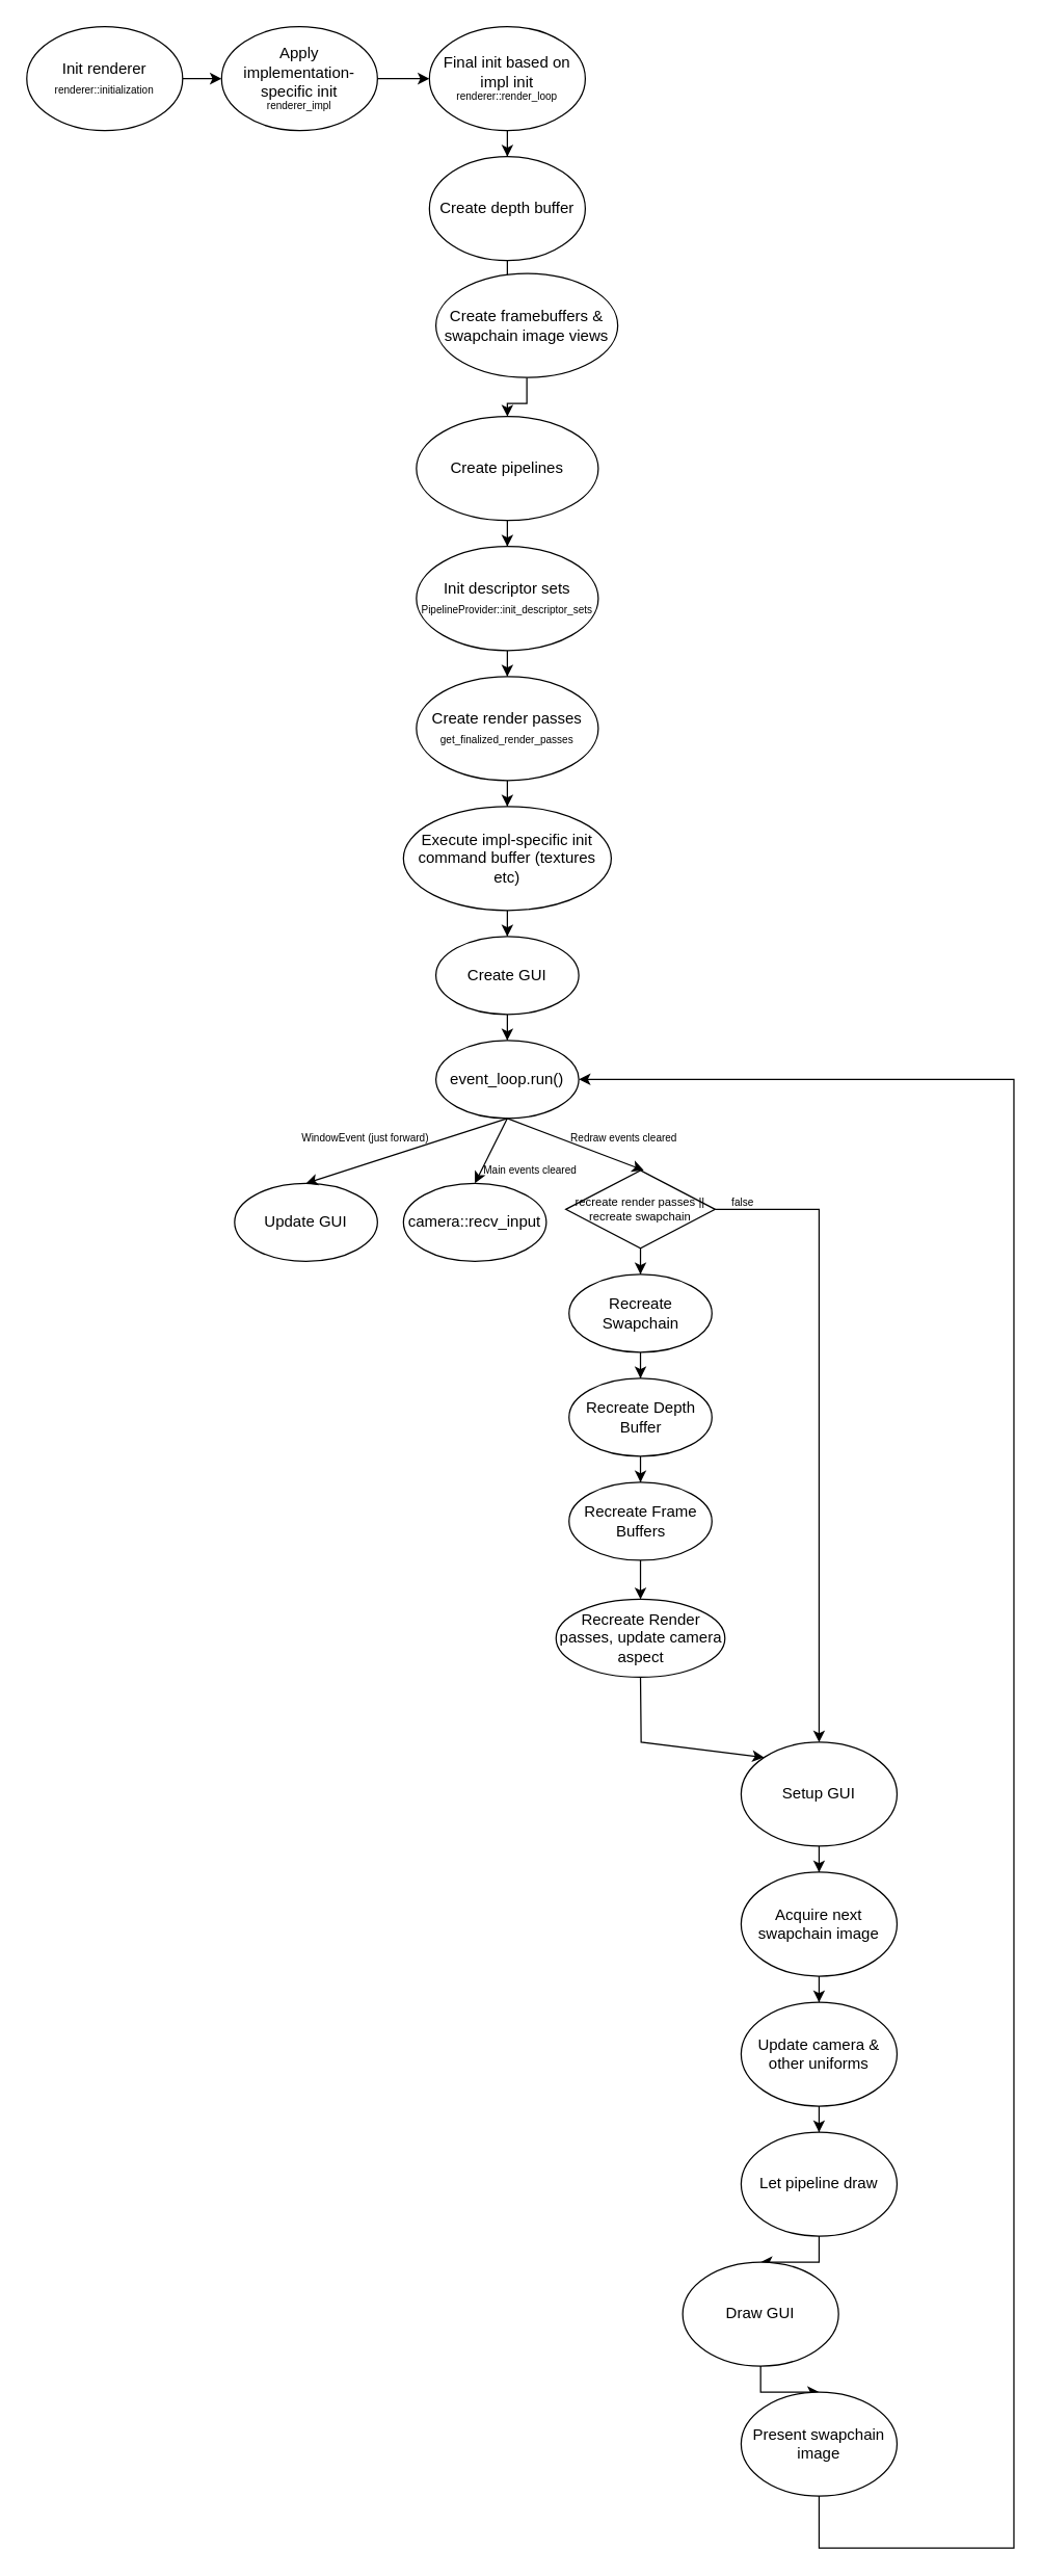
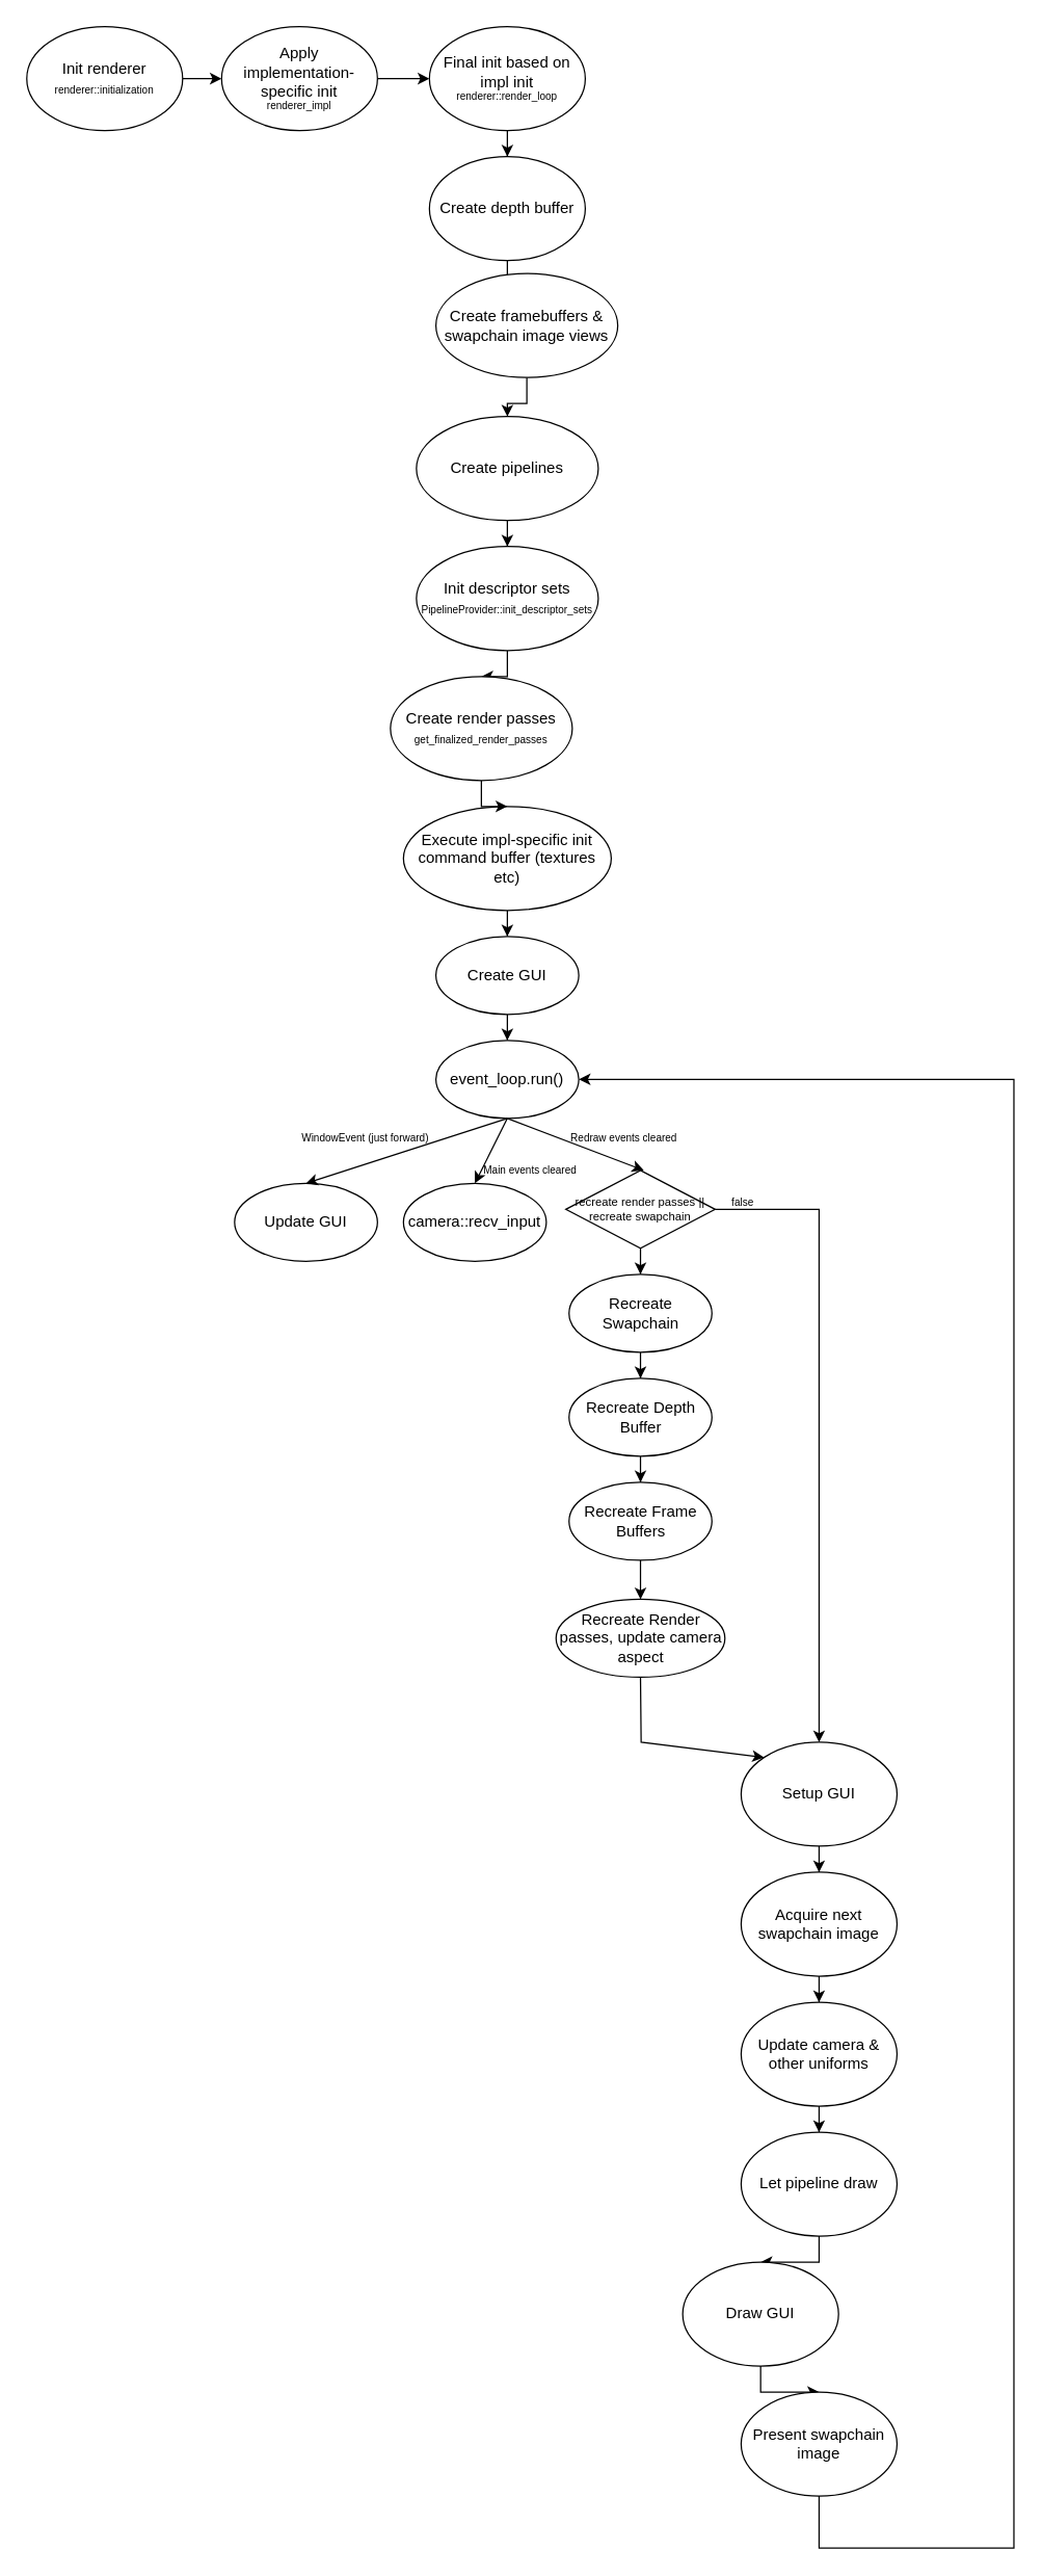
  <mxCell id="0" />
  <mxCell id="1" parent="0" />
  <mxCell id="2" value="" style="edgeStyle=orthogonalEdgeStyle;rounded=0;orthogonalLoop=1;jettySize=auto;html=1;" edge="1" parent="1" source="3" target="5"><mxGeometry relative="1" as="geometry" /></mxCell>
  <mxCell id="3" value="&lt;div&gt;Init renderer&lt;/div&gt;&lt;font style=&quot;font-size: 8px;&quot;&gt;renderer::initialization&lt;/font&gt;" style="ellipse;whiteSpace=wrap;html=1;" vertex="1" parent="1"><mxGeometry x="20" y="20" width="120" height="80" as="geometry" /></mxCell>
  <mxCell id="4" value="" style="edgeStyle=orthogonalEdgeStyle;rounded=0;orthogonalLoop=1;jettySize=auto;html=1;" edge="1" parent="1" source="5" target="7"><mxGeometry relative="1" as="geometry" /></mxCell>
  <mxCell id="5" value="&lt;div&gt;Apply implementation-specific init&lt;/div&gt;&lt;div style=&quot;font-size: 8px;&quot;&gt;renderer_impl&lt;br&gt;&lt;/div&gt;" style="ellipse;whiteSpace=wrap;html=1;" vertex="1" parent="1"><mxGeometry x="170" y="20" width="120" height="80" as="geometry" /></mxCell>
  <mxCell id="6" value="" style="edgeStyle=orthogonalEdgeStyle;rounded=0;orthogonalLoop=1;jettySize=auto;html=1;" edge="1" parent="1" source="7" target="9"><mxGeometry relative="1" as="geometry" /></mxCell>
  <mxCell id="7" value="&lt;div&gt;Final init based on impl init&lt;/div&gt;&lt;div style=&quot;font-size: 8px;&quot;&gt;renderer::render_loop&lt;br&gt;&lt;/div&gt;" style="ellipse;whiteSpace=wrap;html=1;" vertex="1" parent="1"><mxGeometry x="330" y="20" width="120" height="80" as="geometry" /></mxCell>
  <mxCell id="8" value="" style="edgeStyle=orthogonalEdgeStyle;rounded=0;orthogonalLoop=1;jettySize=auto;html=1;" edge="1" parent="1" source="9" target="11"><mxGeometry relative="1" as="geometry" /></mxCell>
  <mxCell id="9" value="Create depth buffer" style="ellipse;whiteSpace=wrap;html=1;" vertex="1" parent="1"><mxGeometry x="330" y="120" width="120" height="80" as="geometry" /></mxCell>
  <mxCell id="10" value="" style="edgeStyle=orthogonalEdgeStyle;rounded=0;orthogonalLoop=1;jettySize=auto;html=1;" edge="1" parent="1" source="11" target="13"><mxGeometry relative="1" as="geometry" /></mxCell>
  <mxCell id="11" value="Create framebuffers &amp;amp; swapchain image views" style="ellipse;whiteSpace=wrap;html=1;" vertex="1" parent="1"><mxGeometry x="335" y="210" width="140" height="80" as="geometry" /></mxCell>
  <mxCell id="12" value="" style="edgeStyle=orthogonalEdgeStyle;rounded=0;orthogonalLoop=1;jettySize=auto;html=1;" edge="1" parent="1" source="13" target="15"><mxGeometry relative="1" as="geometry" /></mxCell>
  <mxCell id="13" value="Create pipelines" style="ellipse;whiteSpace=wrap;html=1;" vertex="1" parent="1"><mxGeometry x="320" y="320" width="140" height="80" as="geometry" /></mxCell>
  <mxCell id="14" value="" style="edgeStyle=orthogonalEdgeStyle;rounded=0;orthogonalLoop=1;jettySize=auto;html=1;" edge="1" parent="1" source="15" target="21"><mxGeometry relative="1" as="geometry" /></mxCell>
  <mxCell id="15" value="&lt;div&gt;Init descriptor sets&lt;/div&gt;&lt;div&gt;&lt;font style=&quot;font-size: 8px;&quot;&gt;PipelineProvider::init_descriptor_sets&lt;/font&gt;&lt;br&gt;&lt;/div&gt;" style="ellipse;whiteSpace=wrap;html=1;" vertex="1" parent="1"><mxGeometry x="320" y="420" width="140" height="80" as="geometry" /></mxCell>
  <mxCell id="16" value="" style="edgeStyle=orthogonalEdgeStyle;rounded=0;orthogonalLoop=1;jettySize=auto;html=1;" edge="1" parent="1" source="17" target="19"><mxGeometry relative="1" as="geometry" /></mxCell>
  <mxCell id="17" value="Execute impl-specific init command buffer (textures etc)" style="ellipse;whiteSpace=wrap;html=1;" vertex="1" parent="1"><mxGeometry x="310" y="620" width="160" height="80" as="geometry" /></mxCell>
  <mxCell id="18" value="" style="edgeStyle=orthogonalEdgeStyle;rounded=0;orthogonalLoop=1;jettySize=auto;html=1;" edge="1" parent="1" source="19" target="22"><mxGeometry relative="1" as="geometry" /></mxCell>
  <mxCell id="19" value="Create GUI" style="ellipse;whiteSpace=wrap;html=1;" vertex="1" parent="1"><mxGeometry x="335" y="720" width="110" height="60" as="geometry" /></mxCell>
  <mxCell id="20" value="" style="edgeStyle=orthogonalEdgeStyle;rounded=0;orthogonalLoop=1;jettySize=auto;html=1;" edge="1" parent="1" source="21" target="17"><mxGeometry relative="1" as="geometry" /></mxCell>
- <mxCell id="21" value="&lt;div&gt;Create render passes&lt;br&gt;&lt;/div&gt;&lt;div&gt;&lt;font style=&quot;font-size: 8px;&quot;&gt;get_finalized_render_passes&lt;/font&gt;&lt;br&gt;&lt;/div&gt;" style="ellipse;whiteSpace=wrap;html=1;" vertex="1" parent="1"><mxGeometry x="320" y="520" width="140" height="80" as="geometry" /></mxCell>
+ <mxCell id="21" value="&lt;div&gt;Create render passes&lt;br&gt;&lt;/div&gt;&lt;div&gt;&lt;font style=&quot;font-size: 8px;&quot;&gt;get_finalized_render_passes&lt;/font&gt;&lt;br&gt;&lt;/div&gt;" style="ellipse;whiteSpace=wrap;html=1;" vertex="1" parent="1"><mxGeometry x="300" y="520" width="140" height="80" as="geometry" /></mxCell>
  <mxCell id="22" value="event_loop.run()" style="ellipse;whiteSpace=wrap;html=1;" vertex="1" parent="1"><mxGeometry x="335" y="800" width="110" height="60" as="geometry" /></mxCell>
  <mxCell id="23" value="Update GUI" style="ellipse;whiteSpace=wrap;html=1;" vertex="1" parent="1"><mxGeometry x="180" y="910" width="110" height="60" as="geometry" /></mxCell>
  <mxCell id="24" value="camera::recv_input" style="ellipse;whiteSpace=wrap;html=1;" vertex="1" parent="1"><mxGeometry x="310" y="910" width="110" height="60" as="geometry" /></mxCell>
  <mxCell id="25" value="" style="edgeStyle=orthogonalEdgeStyle;rounded=0;orthogonalLoop=1;jettySize=auto;html=1;" edge="1" parent="1" source="26" target="28"><mxGeometry relative="1" as="geometry" /></mxCell>
  <mxCell id="26" value="Recreate Swapchain" style="ellipse;whiteSpace=wrap;html=1;" vertex="1" parent="1"><mxGeometry x="437.5" y="980" width="110" height="60" as="geometry" /></mxCell>
  <mxCell id="27" value="" style="edgeStyle=orthogonalEdgeStyle;rounded=0;orthogonalLoop=1;jettySize=auto;html=1;" edge="1" parent="1" source="28" target="30"><mxGeometry relative="1" as="geometry" /></mxCell>
  <mxCell id="28" value="Recreate Depth Buffer" style="ellipse;whiteSpace=wrap;html=1;" vertex="1" parent="1"><mxGeometry x="437.5" y="1060" width="110" height="60" as="geometry" /></mxCell>
  <mxCell id="29" value="" style="edgeStyle=orthogonalEdgeStyle;rounded=0;orthogonalLoop=1;jettySize=auto;html=1;" edge="1" parent="1" source="30"><mxGeometry relative="1" as="geometry"><mxPoint x="492.5" y="1230" as="targetPoint" /></mxGeometry></mxCell>
  <mxCell id="30" value="Recreate Frame Buffers" style="ellipse;whiteSpace=wrap;html=1;" vertex="1" parent="1"><mxGeometry x="437.5" y="1140" width="110" height="60" as="geometry" /></mxCell>
  <mxCell id="31" value="Recreate Render passes, update camera aspect" style="ellipse;whiteSpace=wrap;html=1;" vertex="1" parent="1"><mxGeometry x="427.5" y="1230" width="130" height="60" as="geometry" /></mxCell>
  <mxCell id="32" value="" style="edgeStyle=orthogonalEdgeStyle;rounded=0;orthogonalLoop=1;jettySize=auto;html=1;" edge="1" parent="1" source="33" target="35"><mxGeometry relative="1" as="geometry" /></mxCell>
  <mxCell id="33" value="Setup GUI" style="ellipse;whiteSpace=wrap;html=1;" vertex="1" parent="1"><mxGeometry x="570" y="1340" width="120" height="80" as="geometry" /></mxCell>
  <mxCell id="34" value="" style="edgeStyle=orthogonalEdgeStyle;rounded=0;orthogonalLoop=1;jettySize=auto;html=1;" edge="1" parent="1" source="35" target="37"><mxGeometry relative="1" as="geometry" /></mxCell>
  <mxCell id="35" value="Acquire next swapchain image" style="ellipse;whiteSpace=wrap;html=1;" vertex="1" parent="1"><mxGeometry x="570" y="1440" width="120" height="80" as="geometry" /></mxCell>
  <mxCell id="36" value="" style="edgeStyle=orthogonalEdgeStyle;rounded=0;orthogonalLoop=1;jettySize=auto;html=1;" edge="1" parent="1" source="37" target="39"><mxGeometry relative="1" as="geometry" /></mxCell>
  <mxCell id="37" value="Update camera &amp;amp; other uniforms" style="ellipse;whiteSpace=wrap;html=1;" vertex="1" parent="1"><mxGeometry x="570" y="1540" width="120" height="80" as="geometry" /></mxCell>
  <mxCell id="38" value="" style="edgeStyle=orthogonalEdgeStyle;rounded=0;orthogonalLoop=1;jettySize=auto;html=1;" edge="1" parent="1" source="39" target="41"><mxGeometry relative="1" as="geometry" /></mxCell>
  <mxCell id="39" value="Let pipeline draw" style="ellipse;whiteSpace=wrap;html=1;" vertex="1" parent="1"><mxGeometry x="570" y="1640" width="120" height="80" as="geometry" /></mxCell>
  <mxCell id="40" value="" style="edgeStyle=orthogonalEdgeStyle;rounded=0;orthogonalLoop=1;jettySize=auto;html=1;" edge="1" parent="1" source="41" target="42"><mxGeometry relative="1" as="geometry" /></mxCell>
  <mxCell id="41" value="Draw GUI" style="ellipse;whiteSpace=wrap;html=1;" vertex="1" parent="1"><mxGeometry x="525" y="1740" width="120" height="80" as="geometry" /></mxCell>
  <mxCell id="42" value="Present swapchain image" style="ellipse;whiteSpace=wrap;html=1;" vertex="1" parent="1"><mxGeometry x="570" y="1840" width="120" height="80" as="geometry" /></mxCell>
  <mxCell id="43" value="" style="endArrow=classic;html=1;rounded=0;exitX=0.5;exitY=1;exitDx=0;exitDy=0;entryX=0.5;entryY=0;entryDx=0;entryDy=0;" edge="1" parent="1" source="22" target="23"><mxGeometry width="50" height="50" relative="1" as="geometry"><mxPoint x="480" y="820" as="sourcePoint" /><mxPoint x="530" y="770" as="targetPoint" /></mxGeometry></mxCell>
  <mxCell id="44" value="" style="endArrow=classic;html=1;rounded=0;entryX=0.5;entryY=0;entryDx=0;entryDy=0;" edge="1" parent="1" target="24"><mxGeometry width="50" height="50" relative="1" as="geometry"><mxPoint x="390" y="860" as="sourcePoint" /><mxPoint x="510" y="800" as="targetPoint" /></mxGeometry></mxCell>
  <mxCell id="45" value="" style="endArrow=classic;html=1;rounded=0;exitX=0.5;exitY=1;exitDx=0;exitDy=0;" edge="1" parent="1" source="22"><mxGeometry width="50" height="50" relative="1" as="geometry"><mxPoint x="460" y="850" as="sourcePoint" /><mxPoint x="495" y="900" as="targetPoint" /></mxGeometry></mxCell>
  <mxCell id="46" value="Redraw events cleared" style="text;html=1;strokeColor=none;fillColor=none;align=center;verticalAlign=middle;whiteSpace=wrap;rounded=0;fontSize=8;" vertex="1" parent="1"><mxGeometry x="430" y="860" width="100" height="30" as="geometry" /></mxCell>
  <mxCell id="47" value="Main events cleared" style="text;html=1;strokeColor=none;fillColor=none;align=left;verticalAlign=middle;whiteSpace=wrap;rounded=0;fontSize=8;" vertex="1" parent="1"><mxGeometry x="370" y="890" width="100" height="20" as="geometry" /></mxCell>
  <mxCell id="48" value="WindowEvent (just forward)" style="text;html=1;strokeColor=none;fillColor=none;align=left;verticalAlign=middle;whiteSpace=wrap;rounded=0;fontSize=8;" vertex="1" parent="1"><mxGeometry x="230" y="865" width="110" height="20" as="geometry" /></mxCell>
  <mxCell id="49" value="" style="edgeStyle=orthogonalEdgeStyle;rounded=0;orthogonalLoop=1;jettySize=auto;html=1;" edge="1" parent="1" source="50" target="26"><mxGeometry relative="1" as="geometry" /></mxCell>
  <mxCell id="50" value="recreate render passes || recreate swapchain" style="rhombus;whiteSpace=wrap;html=1;fontSize=9;" vertex="1" parent="1"><mxGeometry x="435" y="900" width="115" height="60" as="geometry" /></mxCell>
  <mxCell id="51" value="" style="endArrow=classic;html=1;rounded=0;exitX=1;exitY=0.5;exitDx=0;exitDy=0;entryX=0.5;entryY=0;entryDx=0;entryDy=0;" edge="1" parent="1" source="50" target="33"><mxGeometry width="50" height="50" relative="1" as="geometry"><mxPoint x="700" y="960" as="sourcePoint" /><mxPoint x="750" y="910" as="targetPoint" /><Array as="points"><mxPoint x="630" y="930" /></Array></mxGeometry></mxCell>
  <mxCell id="52" value="false" style="text;html=1;strokeColor=none;fillColor=none;align=center;verticalAlign=middle;whiteSpace=wrap;rounded=0;fontSize=8;" vertex="1" parent="1"><mxGeometry x="550" y="920" width="42.5" height="10" as="geometry" /></mxCell>
  <mxCell id="53" value="" style="endArrow=classic;html=1;rounded=0;exitX=0.5;exitY=1;exitDx=0;exitDy=0;entryX=0;entryY=0;entryDx=0;entryDy=0;" edge="1" parent="1" source="31" target="33"><mxGeometry width="50" height="50" relative="1" as="geometry"><mxPoint x="380" y="1510" as="sourcePoint" /><mxPoint x="430" y="1460" as="targetPoint" /><Array as="points"><mxPoint x="493" y="1340" /></Array></mxGeometry></mxCell>
  <mxCell id="54" value="" style="endArrow=classic;html=1;rounded=0;exitX=0.5;exitY=1;exitDx=0;exitDy=0;entryX=1;entryY=0.5;entryDx=0;entryDy=0;" edge="1" parent="1" source="42" target="22"><mxGeometry width="50" height="50" relative="1" as="geometry"><mxPoint x="890" y="1890" as="sourcePoint" /><mxPoint x="940" y="1840" as="targetPoint" /><Array as="points"><mxPoint x="630" y="1960" /><mxPoint x="780" y="1960" /><mxPoint x="780" y="830" /></Array></mxGeometry></mxCell>
